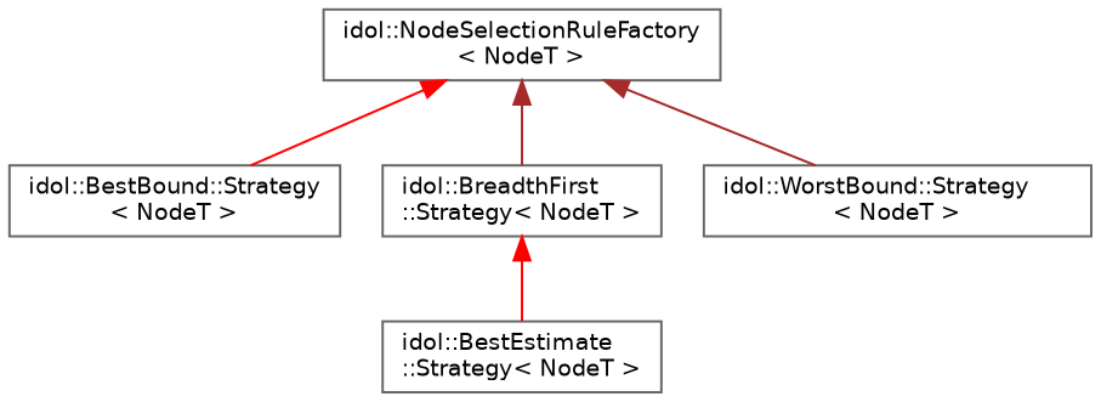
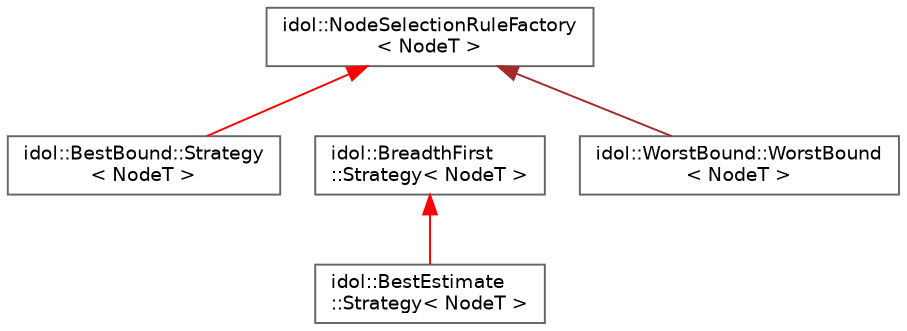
  digraph {
    rankdir=TB
    node [color=grey40 fillcolor=white fontname=Helvetica fontsize=10 shape=box style=filled]
    edge [color=red dir=back fontname=Helvetica fontsize=10 labelfontname=Helvetica labelfontsize=10 style=solid]
    n1 [height=0.2 label="idol::NodeSelectionRuleFactory\l\< NodeT \>" width=0.4]
    n2 [height=0.2 label="idol::BestBound::Strategy\l\< NodeT \>" width=0.4]
    n3 [height=0.2 label="idol::BreadthFirst\l::Strategy\< NodeT \>" width=0.4]
-   n4 [height=0.2 label="idol::WorstBound::Strategy\l\< NodeT \>" width=0.4]
+   n4 [height=0.2 label="idol::WorstBound::WorstBound\l\< NodeT \>" width=0.4]
    n5 [height=0.2 label="idol::BestEstimate\l::Strategy\< NodeT \>" width=0.4]
    n1 -> n2
-   n1 -> n3 [color=brown]
    n1 -> n4 [color=brown]
    n3 -> n5
  }
